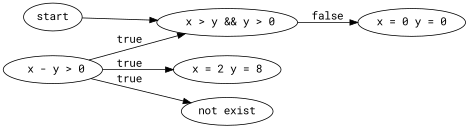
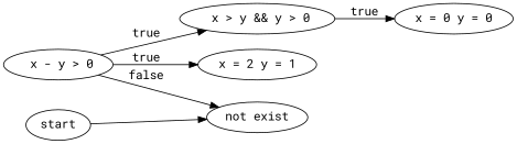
  digraph {
    fontname="Roboto Mono"
    rankdir=LR
    node [fontname="Roboto Mono"]
    edge [fontname="Roboto Mono"]
    n1 [label=" x > y && y > 0"]
    n2 [label="x = 0 y = 0"]
    start
    n4 [label=" x - y > 0"]
-   n5 [label="x = 2 y = 8"]
+   n5 [label="x = 2 y = 1"]
    n6 [label="not exist"]
-   n1 -> n2 [label=false]
-   start -> n1
+   n1 -> n2 [label=true]
+   start -> n6
    n4 -> n1 [label=true]
    n4 -> n5 [label=true]
-   n4 -> n6 [label=true]
+   n4 -> n6 [label=false]
  }
